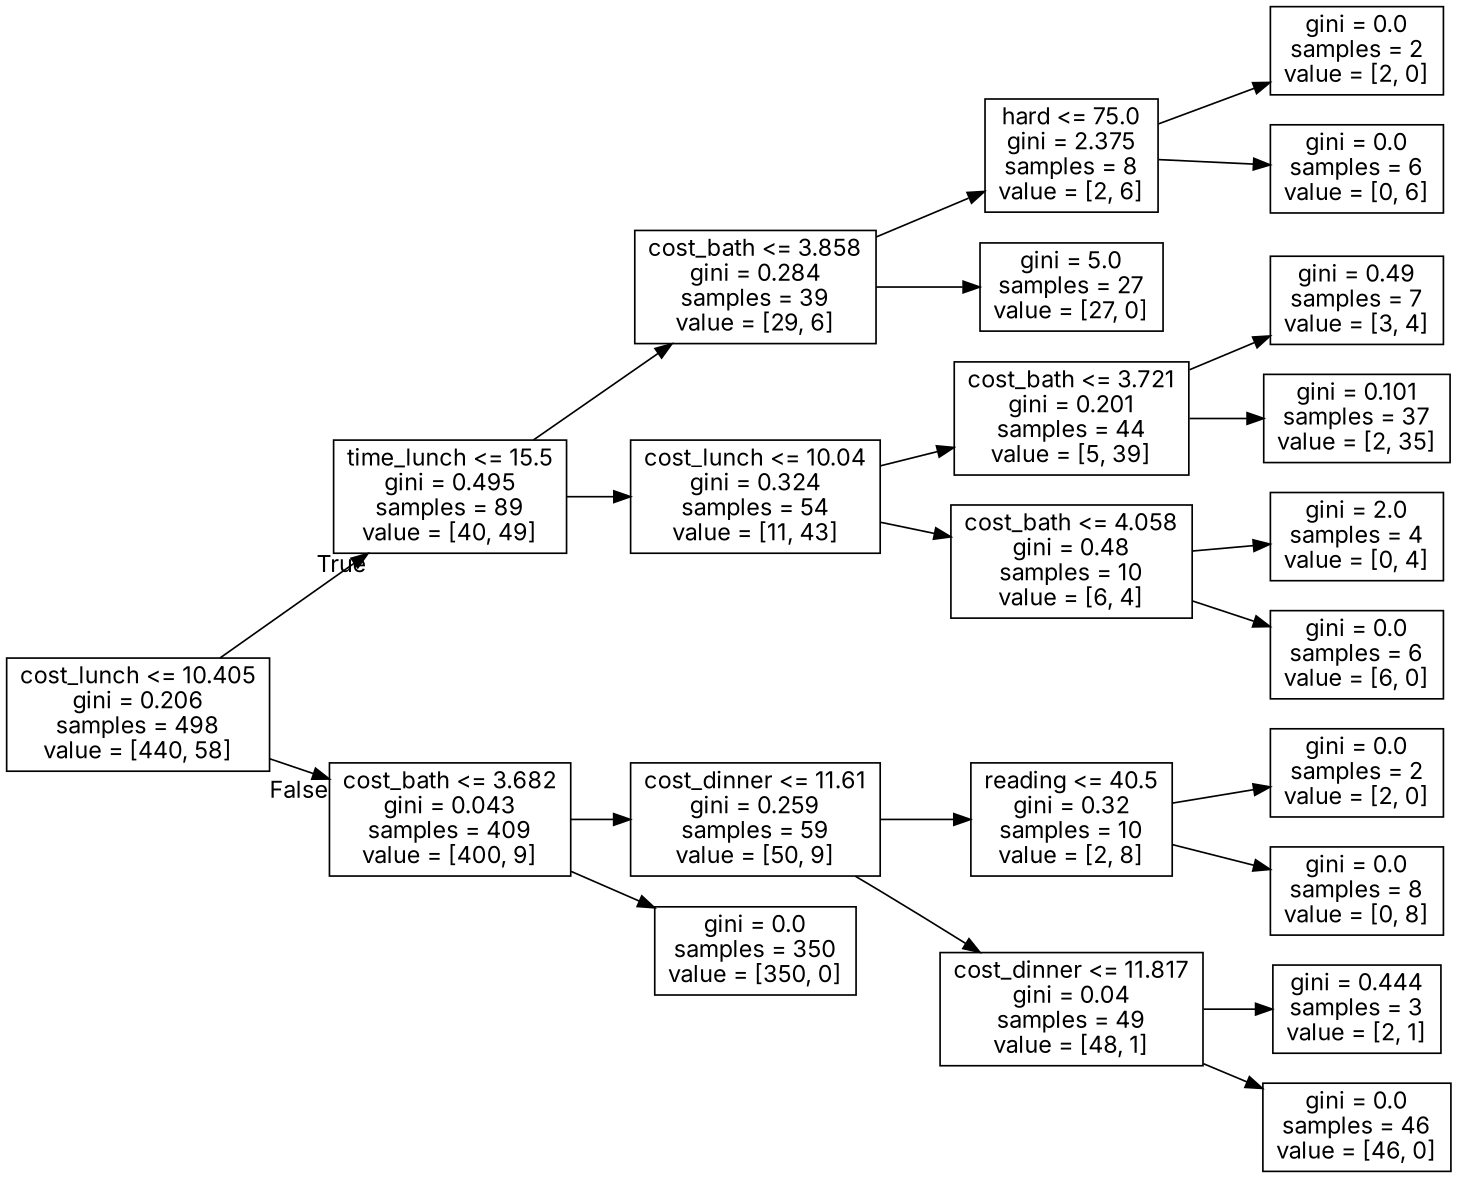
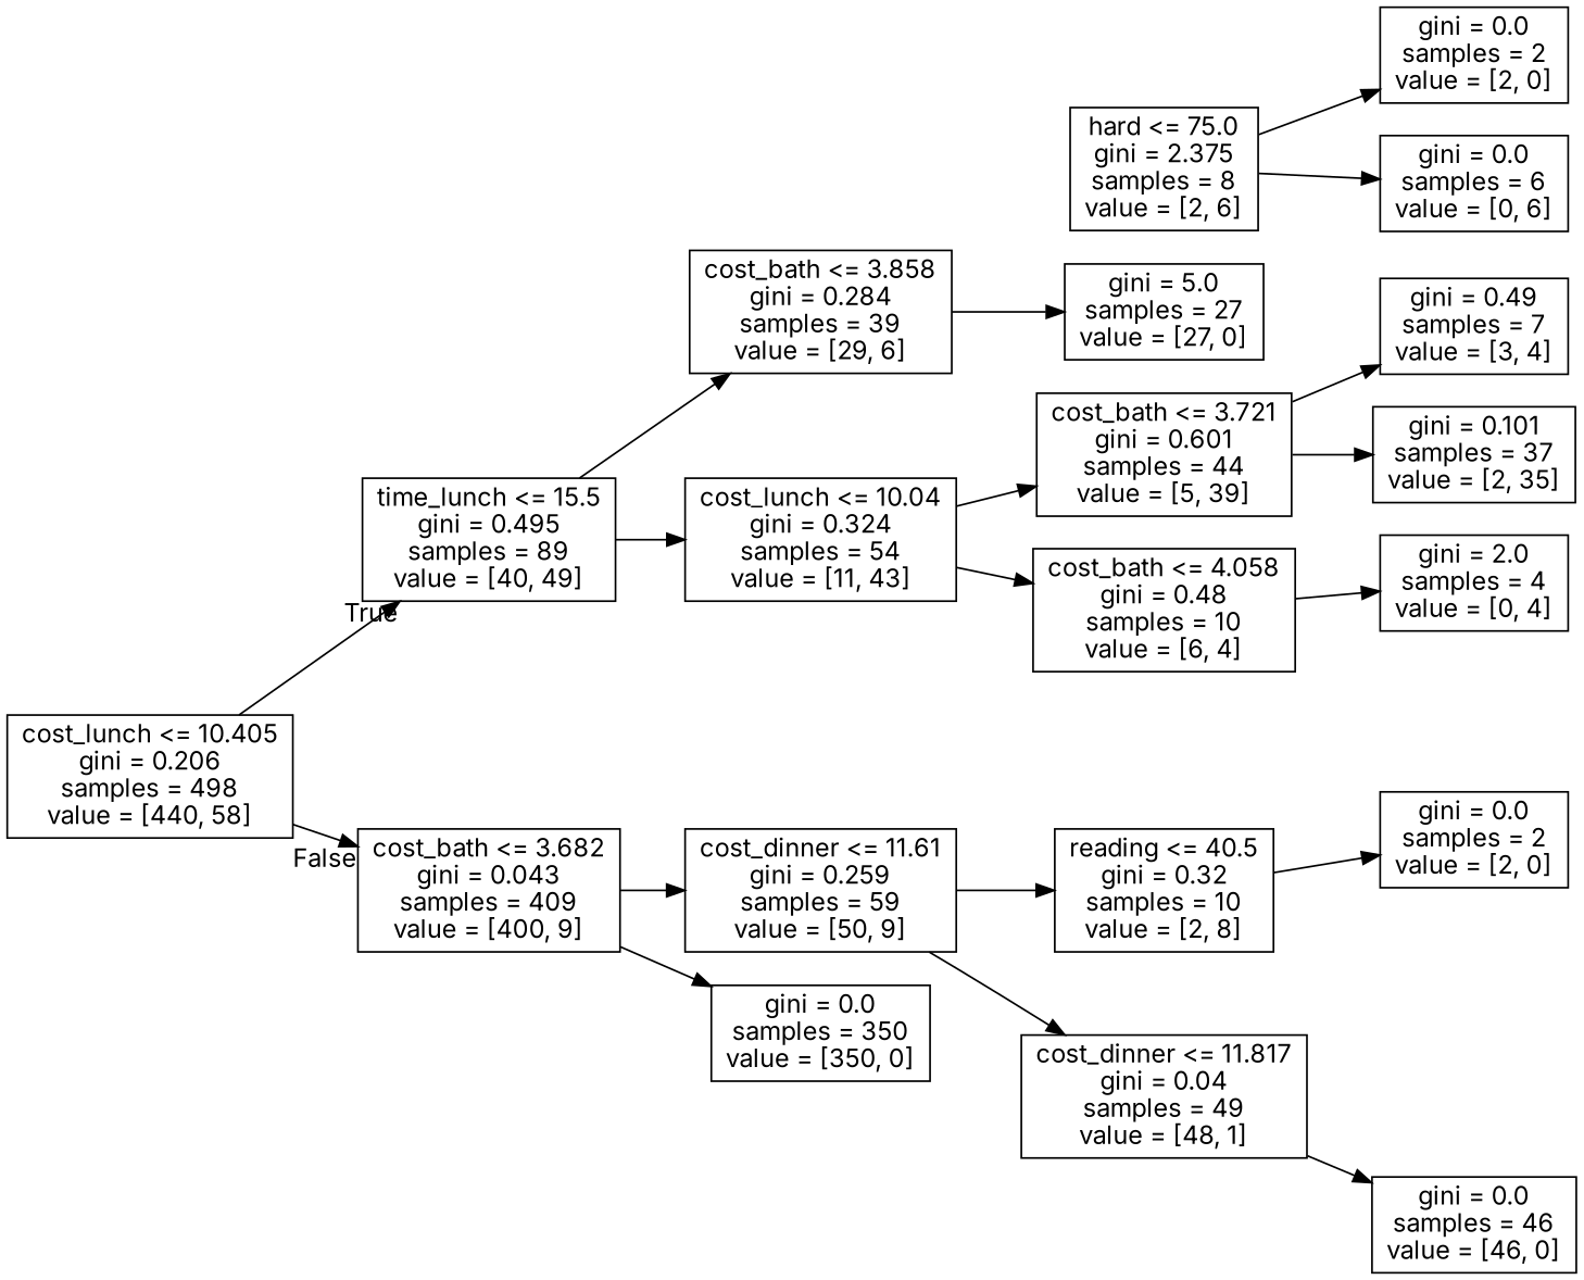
  digraph {
    fontname=Inter
    rankdir=LR
    node [fontname=Inter shape=box]
    edge [fontname=Inter]
    n1 [label="cost_lunch <= 10.405\ngini = 0.206\nsamples = 498\nvalue = [440, 58]"]
    n2 [label="time_lunch <= 15.5\ngini = 0.495\nsamples = 89\nvalue = [40, 49]"]
    n3 [label="cost_bath <= 3.682\ngini = 0.043\nsamples = 409\nvalue = [400, 9]"]
    n4 [label="cost_bath <= 3.858\ngini = 0.284\nsamples = 39\nvalue = [29, 6]"]
    n5 [label="cost_lunch <= 10.04\ngini = 0.324\nsamples = 54\nvalue = [11, 43]"]
    n6 [label="cost_dinner <= 11.61\ngini = 0.259\nsamples = 59\nvalue = [50, 9]"]
    n7 [label="gini = 0.0\nsamples = 350\nvalue = [350, 0]"]
    n8 [label="hard <= 75.0\ngini = 2.375\nsamples = 8\nvalue = [2, 6]"]
    n9 [label="gini = 5.0\nsamples = 27\nvalue = [27, 0]"]
-   n10 [label="cost_bath <= 3.721\ngini = 0.201\nsamples = 44\nvalue = [5, 39]"]
+   n10 [label="cost_bath <= 3.721\ngini = 0.601\nsamples = 44\nvalue = [5, 39]"]
    n11 [label="cost_bath <= 4.058\ngini = 0.48\nsamples = 10\nvalue = [6, 4]"]
    n12 [label="gini = 0.0\nsamples = 2\nvalue = [2, 0]"]
    n13 [label="gini = 0.0\nsamples = 6\nvalue = [0, 6]"]
    n14 [label="gini = 0.49\nsamples = 7\nvalue = [3, 4]"]
    n15 [label="gini = 0.101\nsamples = 37\nvalue = [2, 35]"]
    n16 [label="gini = 2.0\nsamples = 4\nvalue = [0, 4]"]
-   n17 [label="gini = 0.0\nsamples = 6\nvalue = [6, 0]"]
    n18 [label="reading <= 40.5\ngini = 0.32\nsamples = 10\nvalue = [2, 8]"]
    n19 [label="cost_dinner <= 11.817\ngini = 0.04\nsamples = 49\nvalue = [48, 1]"]
    n20 [label="gini = 0.0\nsamples = 2\nvalue = [2, 0]"]
-   n21 [label="gini = 0.0\nsamples = 8\nvalue = [0, 8]"]
-   n22 [label="gini = 0.444\nsamples = 3\nvalue = [2, 1]"]
    n23 [label="gini = 0.0\nsamples = 46\nvalue = [46, 0]"]
    n1 -> n2 [headlabel=True labelangle=45 labeldistance=2.5]
    n1 -> n3 [headlabel=False labelangle=-45 labeldistance=2.5]
    n2 -> n4
    n2 -> n5
    n3 -> n6
    n3 -> n7
-   n4 -> n8
    n4 -> n9
    n5 -> n10
    n5 -> n11
    n6 -> n18
    n6 -> n19
    n8 -> n12
    n8 -> n13
    n10 -> n14
    n10 -> n15
    n11 -> n16
-   n11 -> n17
    n18 -> n20
-   n18 -> n21
-   n19 -> n22
    n19 -> n23
  }
